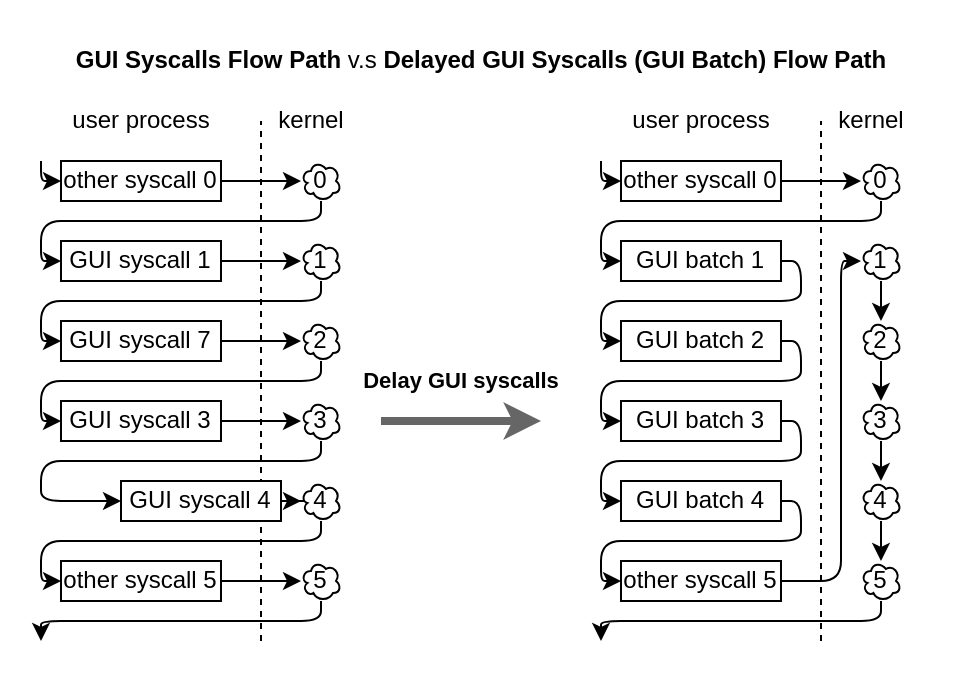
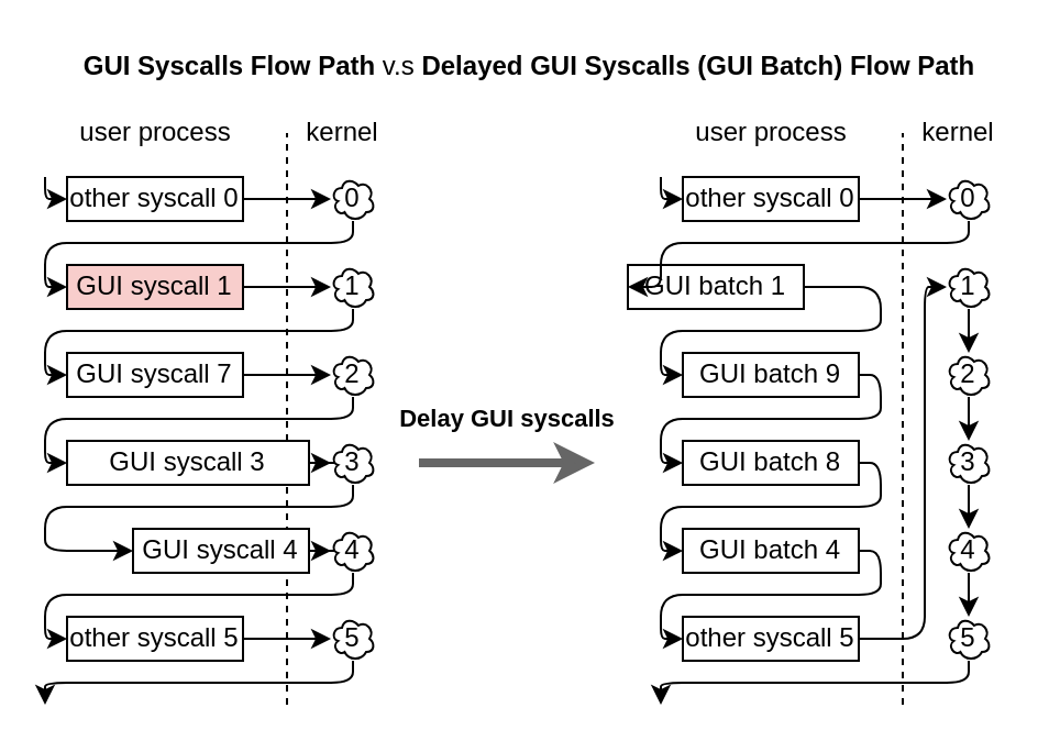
  <mxCell id="0" />
  <mxCell id="1" parent="0" />
  <mxCell id="2" style="edgeStyle=orthogonalEdgeStyle;rounded=0;orthogonalLoop=1;jettySize=auto;html=1;" edge="1" parent="1" source="3" target="5"><mxGeometry relative="1" as="geometry" /></mxCell>
- <mxCell id="3" value="GUI syscall 1" style="rounded=0;whiteSpace=wrap;html=1;" vertex="1" parent="1"><mxGeometry x="30" y="120" width="80" height="20" as="geometry" /></mxCell>
+ <mxCell id="3" value="GUI syscall 1" style="rounded=0;whiteSpace=wrap;html=1;fillColor=#f8cecc;" vertex="1" parent="1"><mxGeometry x="30" y="120" width="80" height="20" as="geometry" /></mxCell>
  <mxCell id="4" value="" style="endArrow=none;dashed=1;html=1;" edge="1" parent="1"><mxGeometry width="50" height="50" relative="1" as="geometry"><mxPoint x="130" y="320" as="sourcePoint" /><mxPoint x="130" y="60" as="targetPoint" /></mxGeometry></mxCell>
  <mxCell id="5" value="1" style="ellipse;shape=cloud;whiteSpace=wrap;html=1;" vertex="1" parent="1"><mxGeometry x="150" y="120" width="20" height="20" as="geometry" /></mxCell>
  <mxCell id="6" style="edgeStyle=orthogonalEdgeStyle;rounded=0;orthogonalLoop=1;jettySize=auto;html=1;" edge="1" source="7" target="8" parent="1"><mxGeometry relative="1" as="geometry" /></mxCell>
  <mxCell id="7" value="GUI syscall 7" style="rounded=0;whiteSpace=wrap;html=1;" vertex="1" parent="1"><mxGeometry x="30" y="160" width="80" height="20" as="geometry" /></mxCell>
  <mxCell id="8" value="2" style="ellipse;shape=cloud;whiteSpace=wrap;html=1;" vertex="1" parent="1"><mxGeometry x="150" y="160" width="20" height="20" as="geometry" /></mxCell>
  <mxCell id="9" style="edgeStyle=orthogonalEdgeStyle;rounded=0;orthogonalLoop=1;jettySize=auto;html=1;" edge="1" source="10" target="11" parent="1"><mxGeometry relative="1" as="geometry" /></mxCell>
- <mxCell id="10" value="GUI syscall 3" style="rounded=0;whiteSpace=wrap;html=1;" vertex="1" parent="1"><mxGeometry x="30" y="200" width="80" height="20" as="geometry" /></mxCell>
+ <mxCell id="10" value="GUI syscall 3" style="rounded=0;whiteSpace=wrap;html=1;" vertex="1" parent="1"><mxGeometry x="30" y="200" width="110" height="20" as="geometry" /></mxCell>
  <mxCell id="11" value="3" style="ellipse;shape=cloud;whiteSpace=wrap;html=1;" vertex="1" parent="1"><mxGeometry x="150" y="200" width="20" height="20" as="geometry" /></mxCell>
  <mxCell id="12" style="edgeStyle=orthogonalEdgeStyle;rounded=0;orthogonalLoop=1;jettySize=auto;html=1;" edge="1" source="13" target="14" parent="1"><mxGeometry relative="1" as="geometry" /></mxCell>
  <mxCell id="13" value="GUI syscall 4" style="rounded=0;whiteSpace=wrap;html=1;" vertex="1" parent="1"><mxGeometry x="60" y="240" width="80" height="20" as="geometry" /></mxCell>
  <mxCell id="14" value="4" style="ellipse;shape=cloud;whiteSpace=wrap;html=1;" vertex="1" parent="1"><mxGeometry x="150" y="240" width="20" height="20" as="geometry" /></mxCell>
  <mxCell id="15" value="user process" style="text;html=1;align=center;verticalAlign=middle;resizable=0;points=[];autosize=1;" vertex="1" parent="1"><mxGeometry x="30" y="50" width="80" height="20" as="geometry" /></mxCell>
  <mxCell id="16" value="kernel" style="text;html=1;align=center;verticalAlign=middle;resizable=0;points=[];autosize=1;" vertex="1" parent="1"><mxGeometry x="130" y="50" width="50" height="20" as="geometry" /></mxCell>
- <mxCell id="17" value="GUI batch 1" style="rounded=0;whiteSpace=wrap;html=1;" vertex="1" parent="1"><mxGeometry x="310" y="120" width="80" height="20" as="geometry" /></mxCell>
+ <mxCell id="17" value="GUI batch 1" style="rounded=0;whiteSpace=wrap;html=1;" vertex="1" parent="1"><mxGeometry x="285" y="120" width="80" height="20" as="geometry" /></mxCell>
  <mxCell id="18" value="" style="endArrow=none;dashed=1;html=1;" edge="1" parent="1"><mxGeometry width="50" height="50" relative="1" as="geometry"><mxPoint x="410" y="320" as="sourcePoint" /><mxPoint x="410" y="60" as="targetPoint" /></mxGeometry></mxCell>
- <mxCell id="19" value="GUI batch 2" style="rounded=0;whiteSpace=wrap;html=1;" vertex="1" parent="1"><mxGeometry x="310" y="160" width="80" height="20" as="geometry" /></mxCell>
- <mxCell id="20" value="GUI batch 3" style="rounded=0;whiteSpace=wrap;html=1;" vertex="1" parent="1"><mxGeometry x="310" y="200" width="80" height="20" as="geometry" /></mxCell>
+ <mxCell id="19" value="GUI batch 9" style="rounded=0;whiteSpace=wrap;html=1;" vertex="1" parent="1"><mxGeometry x="310" y="160" width="80" height="20" as="geometry" /></mxCell>
+ <mxCell id="20" value="GUI batch 8" style="rounded=0;whiteSpace=wrap;html=1;" vertex="1" parent="1"><mxGeometry x="310" y="200" width="80" height="20" as="geometry" /></mxCell>
  <mxCell id="21" value="GUI batch 4" style="rounded=0;whiteSpace=wrap;html=1;" vertex="1" parent="1"><mxGeometry x="310" y="240" width="80" height="20" as="geometry" /></mxCell>
  <mxCell id="22" value="user process" style="text;html=1;align=center;verticalAlign=middle;resizable=0;points=[];autosize=1;" vertex="1" parent="1"><mxGeometry x="310" y="50" width="80" height="20" as="geometry" /></mxCell>
  <mxCell id="23" value="kernel" style="text;html=1;align=center;verticalAlign=middle;resizable=0;points=[];autosize=1;" vertex="1" parent="1"><mxGeometry x="410" y="50" width="50" height="20" as="geometry" /></mxCell>
  <mxCell id="24" value="other syscall 5" style="rounded=0;whiteSpace=wrap;html=1;" vertex="1" parent="1"><mxGeometry x="310" y="280" width="80" height="20" as="geometry" /></mxCell>
  <mxCell id="25" value="5" style="ellipse;shape=cloud;whiteSpace=wrap;html=1;" vertex="1" parent="1"><mxGeometry x="430" y="280" width="20" height="20" as="geometry" /></mxCell>
  <mxCell id="26" value="1" style="ellipse;shape=cloud;whiteSpace=wrap;html=1;" vertex="1" parent="1"><mxGeometry x="430" y="120" width="20" height="20" as="geometry" /></mxCell>
  <mxCell id="27" value="2" style="ellipse;shape=cloud;whiteSpace=wrap;html=1;" vertex="1" parent="1"><mxGeometry x="430" y="160" width="20" height="20" as="geometry" /></mxCell>
  <mxCell id="28" value="3" style="ellipse;shape=cloud;whiteSpace=wrap;html=1;" vertex="1" parent="1"><mxGeometry x="430" y="200" width="20" height="20" as="geometry" /></mxCell>
  <mxCell id="29" value="4" style="ellipse;shape=cloud;whiteSpace=wrap;html=1;" vertex="1" parent="1"><mxGeometry x="430" y="240" width="20" height="20" as="geometry" /></mxCell>
  <mxCell id="30" value="" style="endArrow=classic;html=1;" edge="1" parent="1" source="28" target="29"><mxGeometry width="50" height="50" relative="1" as="geometry"><mxPoint x="460" y="270" as="sourcePoint" /><mxPoint x="510" y="220" as="targetPoint" /></mxGeometry></mxCell>
  <mxCell id="31" value="" style="endArrow=classic;html=1;" edge="1" parent="1" source="29" target="25"><mxGeometry width="50" height="50" relative="1" as="geometry"><mxPoint x="450" y="230" as="sourcePoint" /><mxPoint x="450" y="250" as="targetPoint" /></mxGeometry></mxCell>
  <mxCell id="32" value="" style="endArrow=classic;html=1;" edge="1" parent="1" source="27" target="28"><mxGeometry width="50" height="50" relative="1" as="geometry"><mxPoint x="450" y="270" as="sourcePoint" /><mxPoint x="450" y="290" as="targetPoint" /></mxGeometry></mxCell>
  <mxCell id="33" value="" style="endArrow=classic;html=1;" edge="1" parent="1" source="26" target="27"><mxGeometry width="50" height="50" relative="1" as="geometry"><mxPoint x="450" y="190" as="sourcePoint" /><mxPoint x="450" y="210" as="targetPoint" /></mxGeometry></mxCell>
  <mxCell id="34" value="" style="endArrow=classic;html=1;" edge="1" parent="1" source="25"><mxGeometry width="50" height="50" relative="1" as="geometry"><mxPoint x="550" y="360" as="sourcePoint" /><mxPoint x="300" y="320" as="targetPoint" /><Array as="points"><mxPoint x="440" y="310" /><mxPoint x="300" y="310" /></Array></mxGeometry></mxCell>
  <mxCell id="35" value="" style="endArrow=classic;html=1;" edge="1" parent="1" source="54" target="3"><mxGeometry width="50" height="50" relative="1" as="geometry"><mxPoint x="20" y="120" as="sourcePoint" /><mxPoint x="20" y="120" as="targetPoint" /><Array as="points"><mxPoint x="160" y="110" /><mxPoint x="20" y="110" /><mxPoint x="20" y="130" /></Array></mxGeometry></mxCell>
  <mxCell id="36" value="" style="endArrow=classic;html=1;" edge="1" parent="1" source="5" target="7"><mxGeometry width="50" height="50" relative="1" as="geometry"><mxPoint x="-40" y="200" as="sourcePoint" /><mxPoint x="10" y="150" as="targetPoint" /><Array as="points"><mxPoint x="160" y="150" /><mxPoint x="20" y="150" /><mxPoint x="20" y="170" /></Array></mxGeometry></mxCell>
  <mxCell id="37" value="" style="endArrow=classic;html=1;" edge="1" parent="1" source="8" target="10"><mxGeometry width="50" height="50" relative="1" as="geometry"><mxPoint x="160" y="180" as="sourcePoint" /><mxPoint x="30" y="210" as="targetPoint" /><Array as="points"><mxPoint x="160" y="190" /><mxPoint x="20" y="190" /><mxPoint x="20" y="210" /></Array></mxGeometry></mxCell>
  <mxCell id="38" value="" style="endArrow=classic;html=1;" edge="1" parent="1" source="11" target="13"><mxGeometry width="50" height="50" relative="1" as="geometry"><mxPoint x="160" y="220" as="sourcePoint" /><mxPoint x="30" y="250" as="targetPoint" /><Array as="points"><mxPoint x="160" y="230" /><mxPoint x="20" y="230" /><mxPoint x="20" y="250" /></Array></mxGeometry></mxCell>
  <mxCell id="39" value="" style="endArrow=classic;html=1;" edge="1" parent="1" target="46"><mxGeometry width="50" height="50" relative="1" as="geometry"><mxPoint x="160" y="260" as="sourcePoint" /><mxPoint x="20" y="280" as="targetPoint" /><Array as="points"><mxPoint x="160" y="270" /><mxPoint x="20" y="270" /><mxPoint x="20" y="290" /></Array></mxGeometry></mxCell>
  <mxCell id="40" value="" style="endArrow=classic;html=1;" edge="1" parent="1" source="55" target="17"><mxGeometry width="50" height="50" relative="1" as="geometry"><mxPoint x="300" y="120" as="sourcePoint" /><mxPoint x="80" y="140" as="targetPoint" /><Array as="points"><mxPoint x="440" y="110" /><mxPoint x="300" y="110" /><mxPoint x="300" y="130" /></Array></mxGeometry></mxCell>
  <mxCell id="41" value="" style="endArrow=classic;html=1;" edge="1" parent="1" source="17" target="19"><mxGeometry width="50" height="50" relative="1" as="geometry"><mxPoint x="250" y="210" as="sourcePoint" /><mxPoint x="300" y="160" as="targetPoint" /><Array as="points"><mxPoint x="400" y="130" /><mxPoint x="400" y="150" /><mxPoint x="300" y="150" /><mxPoint x="300" y="170" /></Array></mxGeometry></mxCell>
  <mxCell id="42" value="" style="endArrow=classic;html=1;" edge="1" parent="1"><mxGeometry width="50" height="50" relative="1" as="geometry"><mxPoint x="390" y="170" as="sourcePoint" /><mxPoint x="310" y="210" as="targetPoint" /><Array as="points"><mxPoint x="400" y="170" /><mxPoint x="400" y="190" /><mxPoint x="300" y="190" /><mxPoint x="300" y="210" /></Array></mxGeometry></mxCell>
  <mxCell id="43" value="" style="endArrow=classic;html=1;" edge="1" parent="1"><mxGeometry width="50" height="50" relative="1" as="geometry"><mxPoint x="390" y="210" as="sourcePoint" /><mxPoint x="310" y="250" as="targetPoint" /><Array as="points"><mxPoint x="400" y="210" /><mxPoint x="400" y="230" /><mxPoint x="300" y="230" /><mxPoint x="300" y="250" /></Array></mxGeometry></mxCell>
  <mxCell id="44" value="" style="endArrow=classic;html=1;" edge="1" parent="1"><mxGeometry width="50" height="50" relative="1" as="geometry"><mxPoint x="390" y="250" as="sourcePoint" /><mxPoint x="310" y="290" as="targetPoint" /><Array as="points"><mxPoint x="400" y="250" /><mxPoint x="400" y="270" /><mxPoint x="300" y="270" /><mxPoint x="300" y="290" /></Array></mxGeometry></mxCell>
  <mxCell id="45" value="" style="endArrow=classic;html=1;" edge="1" parent="1" source="24" target="26"><mxGeometry width="50" height="50" relative="1" as="geometry"><mxPoint x="260" y="280" as="sourcePoint" /><mxPoint x="310" y="230" as="targetPoint" /><Array as="points"><mxPoint x="420" y="290" /><mxPoint x="420" y="130" /></Array></mxGeometry></mxCell>
  <mxCell id="46" value="other syscall 5" style="rounded=0;whiteSpace=wrap;html=1;" vertex="1" parent="1"><mxGeometry x="30" y="280" width="80" height="20" as="geometry" /></mxCell>
  <mxCell id="47" value="5" style="ellipse;shape=cloud;whiteSpace=wrap;html=1;" vertex="1" parent="1"><mxGeometry x="150" y="280" width="20" height="20" as="geometry" /></mxCell>
  <mxCell id="48" value="" style="endArrow=classic;html=1;" edge="1" parent="1" source="46" target="47"><mxGeometry width="50" height="50" relative="1" as="geometry"><mxPoint x="50" y="380" as="sourcePoint" /><mxPoint x="100" y="330" as="targetPoint" /></mxGeometry></mxCell>
  <mxCell id="49" value="" style="endArrow=classic;html=1;" edge="1" parent="1" source="47"><mxGeometry width="50" height="50" relative="1" as="geometry"><mxPoint x="160" y="300" as="sourcePoint" /><mxPoint x="20" y="320" as="targetPoint" /><Array as="points"><mxPoint x="160" y="310" /><mxPoint x="20" y="310" /></Array></mxGeometry></mxCell>
  <mxCell id="50" value="&lt;b&gt;Delay GUI syscalls&lt;/b&gt;" style="endArrow=classic;html=1;strokeWidth=4;fillColor=#f5f5f5;strokeColor=#666666;" edge="1" parent="1"><mxGeometry y="20" width="50" height="50" relative="1" as="geometry"><mxPoint x="190" y="210" as="sourcePoint" /><mxPoint x="270" y="210" as="targetPoint" /><mxPoint as="offset" /></mxGeometry></mxCell>
  <mxCell id="51" value="&lt;b&gt;GUI Syscalls Flow Path&lt;/b&gt; v.s &lt;b&gt;Delayed GUI Syscalls (GUI Batch) Flow Path&lt;/b&gt;" style="text;html=1;align=center;verticalAlign=middle;resizable=0;points=[];autosize=1;" vertex="1" parent="1"><mxGeometry x="30" y="20" width="420" height="20" as="geometry" /></mxCell>
  <mxCell id="52" value="other syscall 0" style="rounded=0;whiteSpace=wrap;html=1;" vertex="1" parent="1"><mxGeometry x="30" y="80" width="80" height="20" as="geometry" /></mxCell>
  <mxCell id="53" value="other syscall 0" style="rounded=0;whiteSpace=wrap;html=1;" vertex="1" parent="1"><mxGeometry x="310" y="80" width="80" height="20" as="geometry" /></mxCell>
  <mxCell id="54" value="0" style="ellipse;shape=cloud;whiteSpace=wrap;html=1;" vertex="1" parent="1"><mxGeometry x="150" y="80" width="20" height="20" as="geometry" /></mxCell>
  <mxCell id="55" value="0" style="ellipse;shape=cloud;whiteSpace=wrap;html=1;" vertex="1" parent="1"><mxGeometry x="430" y="80" width="20" height="20" as="geometry" /></mxCell>
  <mxCell id="56" value="" style="endArrow=classic;html=1;strokeWidth=1;" edge="1" parent="1" source="52" target="54"><mxGeometry width="50" height="50" relative="1" as="geometry"><mxPoint x="-40" y="170" as="sourcePoint" /><mxPoint x="10" y="120" as="targetPoint" /></mxGeometry></mxCell>
  <mxCell id="57" value="" style="endArrow=classic;html=1;strokeWidth=1;" edge="1" parent="1" target="52"><mxGeometry width="50" height="50" relative="1" as="geometry"><mxPoint x="20" y="80" as="sourcePoint" /><mxPoint x="160" y="100" as="targetPoint" /><Array as="points"><mxPoint x="20" y="90" /></Array></mxGeometry></mxCell>
  <mxCell id="58" value="" style="endArrow=classic;html=1;strokeWidth=1;" edge="1" parent="1" source="53" target="55"><mxGeometry width="50" height="50" relative="1" as="geometry"><mxPoint x="250" y="140" as="sourcePoint" /><mxPoint x="300" y="90" as="targetPoint" /></mxGeometry></mxCell>
  <mxCell id="59" value="" style="endArrow=classic;html=1;strokeWidth=1;" edge="1" parent="1" target="53"><mxGeometry width="50" height="50" relative="1" as="geometry"><mxPoint x="300" y="80" as="sourcePoint" /><mxPoint x="300" y="90" as="targetPoint" /><Array as="points"><mxPoint x="300" y="90" /></Array></mxGeometry></mxCell>
